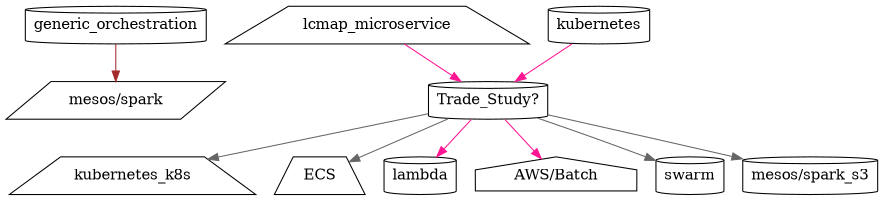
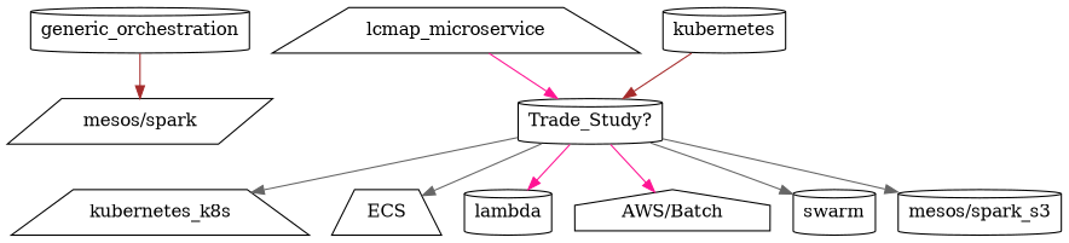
  digraph {
    node [shape=cylinder]
    edge [color=gray40]
    "mesos/spark" [shape=parallelogram]
    generic_orchestration
    lcmap_microservice [shape=trapezium]
    "Trade_Study?"
    kubernetes
    kubernetes_k8s [shape=trapezium]
    ECS [shape=trapezium]
    lambda
    "AWS/Batch" [shape=house]
    swarm
    "mesos/spark_s3"
    generic_orchestration -> "mesos/spark" [color=brown]
    lcmap_microservice -> "Trade_Study?" [color=deeppink]
    "Trade_Study?" -> kubernetes_k8s
    "Trade_Study?" -> ECS
    "Trade_Study?" -> lambda [color=deeppink]
    "Trade_Study?" -> "AWS/Batch" [color=deeppink]
    "Trade_Study?" -> swarm
    "Trade_Study?" -> "mesos/spark_s3"
-   kubernetes -> "Trade_Study?" [color=deeppink]
+   kubernetes -> "Trade_Study?" [color=brown]
  }
